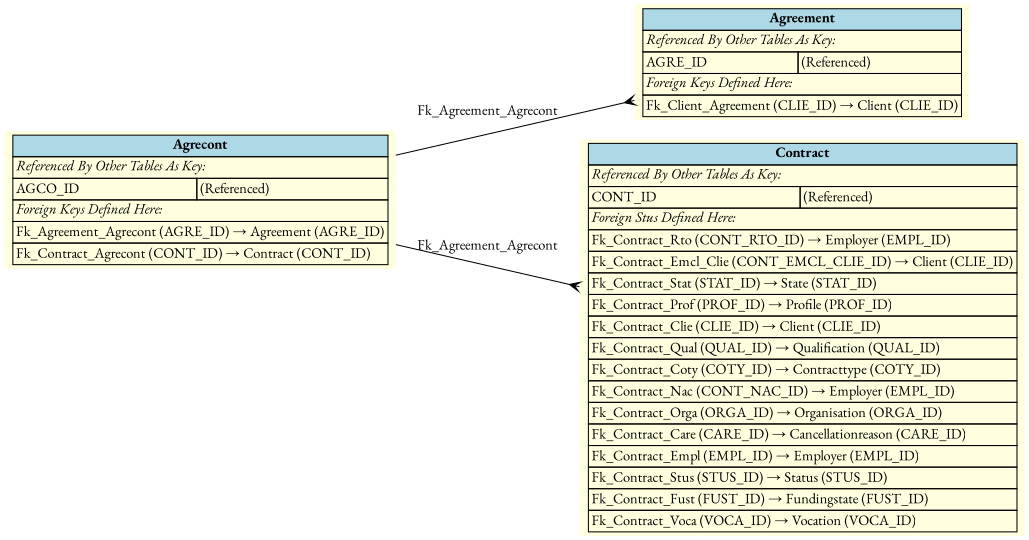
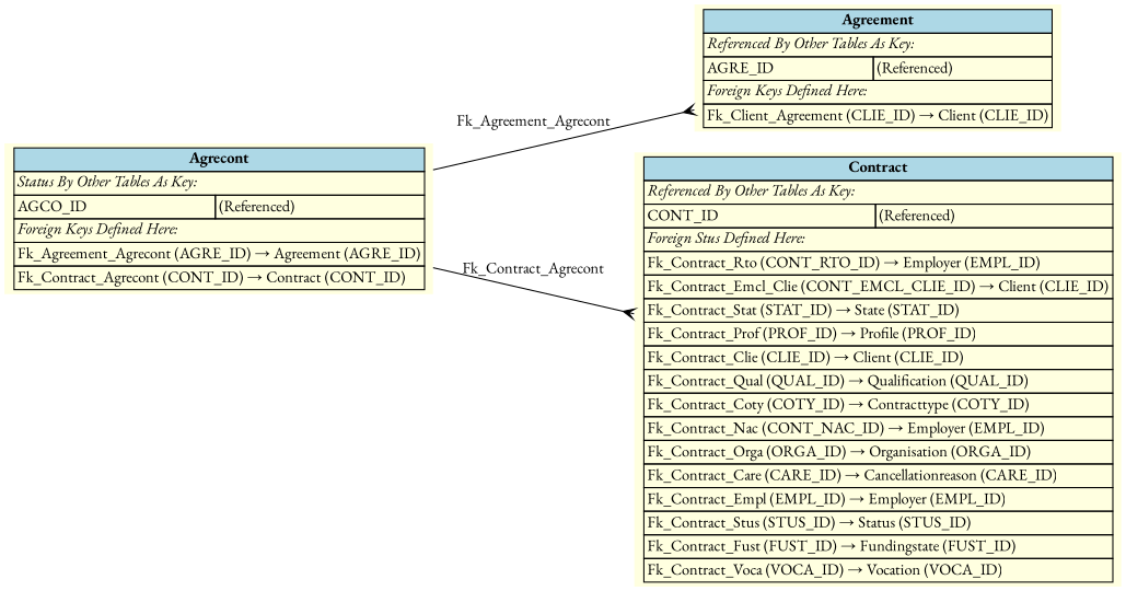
  digraph {
    fontname="EB Garamond"
    rankdir=LR
    node [fillcolor=lightyellow fontname="EB Garamond" shape=plaintext style=filled]
    edge [arrowhead=crow arrowtail=none dir=both fontname="EB Garamond" labelfontsize=10]
-   n1 [label=<     <TABLE BORDER="0" CELLBORDER="1" CELLSPACING="0" BGCOLOR="lightyellow">       <TR><TD COLSPAN="2" BGCOLOR="lightblue"><B>Agrecont</B></TD></TR>       <TR><TD COLSPAN="2" ALIGN="LEFT"><I>Referenced By Other Tables As Key:</I></TD></TR>       <TR><TD ALIGN="LEFT">AGCO_ID</TD><TD ALIGN="LEFT">(Referenced)</TD></TR>       <TR><TD COLSPAN="2" ALIGN="LEFT"><I>Foreign Keys Defined Here:</I></TD></TR>       <TR><TD ALIGN="LEFT" COLSPAN="2">Fk_Agreement_Agrecont (AGRE_ID) &rarr; Agreement (AGRE_ID)</TD></TR>       <TR><TD ALIGN="LEFT" COLSPAN="2">Fk_Contract_Agrecont (CONT_ID) &rarr; Contract (CONT_ID)</TD></TR>     </TABLE>     >]
+   n1 [label=<     <TABLE BORDER="0" CELLBORDER="1" CELLSPACING="0" BGCOLOR="lightyellow">       <TR><TD COLSPAN="2" BGCOLOR="lightblue"><B>Agrecont</B></TD></TR>       <TR><TD COLSPAN="2" ALIGN="LEFT"><I>Status By Other Tables As Key:</I></TD></TR>       <TR><TD ALIGN="LEFT">AGCO_ID</TD><TD ALIGN="LEFT">(Referenced)</TD></TR>       <TR><TD COLSPAN="2" ALIGN="LEFT"><I>Foreign Keys Defined Here:</I></TD></TR>       <TR><TD ALIGN="LEFT" COLSPAN="2">Fk_Agreement_Agrecont (AGRE_ID) &rarr; Agreement (AGRE_ID)</TD></TR>       <TR><TD ALIGN="LEFT" COLSPAN="2">Fk_Contract_Agrecont (CONT_ID) &rarr; Contract (CONT_ID)</TD></TR>     </TABLE>     >]
    n2 [label=<     <TABLE BORDER="0" CELLBORDER="1" CELLSPACING="0" BGCOLOR="lightyellow">       <TR><TD COLSPAN="2" BGCOLOR="lightblue"><B>Agreement</B></TD></TR>       <TR><TD COLSPAN="2" ALIGN="LEFT"><I>Referenced By Other Tables As Key:</I></TD></TR>       <TR><TD ALIGN="LEFT">AGRE_ID</TD><TD ALIGN="LEFT">(Referenced)</TD></TR>       <TR><TD COLSPAN="2" ALIGN="LEFT"><I>Foreign Keys Defined Here:</I></TD></TR>       <TR><TD ALIGN="LEFT" COLSPAN="2">Fk_Client_Agreement (CLIE_ID) &rarr; Client (CLIE_ID)</TD></TR>     </TABLE>     >]
    n3 [label=<     <TABLE BORDER="0" CELLBORDER="1" CELLSPACING="0" BGCOLOR="lightyellow">       <TR><TD COLSPAN="2" BGCOLOR="lightblue"><B>Contract</B></TD></TR>       <TR><TD COLSPAN="2" ALIGN="LEFT"><I>Referenced By Other Tables As Key:</I></TD></TR>       <TR><TD ALIGN="LEFT">CONT_ID</TD><TD ALIGN="LEFT">(Referenced)</TD></TR>       <TR><TD COLSPAN="2" ALIGN="LEFT"><I>Foreign Stus Defined Here:</I></TD></TR>       <TR><TD ALIGN="LEFT" COLSPAN="2">Fk_Contract_Rto (CONT_RTO_ID) &rarr; Employer (EMPL_ID)</TD></TR>       <TR><TD ALIGN="LEFT" COLSPAN="2">Fk_Contract_Emcl_Clie (CONT_EMCL_CLIE_ID) &rarr; Client (CLIE_ID)</TD></TR>       <TR><TD ALIGN="LEFT" COLSPAN="2">Fk_Contract_Stat (STAT_ID) &rarr; State (STAT_ID)</TD></TR>       <TR><TD ALIGN="LEFT" COLSPAN="2">Fk_Contract_Prof (PROF_ID) &rarr; Profile (PROF_ID)</TD></TR>       <TR><TD ALIGN="LEFT" COLSPAN="2">Fk_Contract_Clie (CLIE_ID) &rarr; Client (CLIE_ID)</TD></TR>       <TR><TD ALIGN="LEFT" COLSPAN="2">Fk_Contract_Qual (QUAL_ID) &rarr; Qualification (QUAL_ID)</TD></TR>       <TR><TD ALIGN="LEFT" COLSPAN="2">Fk_Contract_Coty (COTY_ID) &rarr; Contracttype (COTY_ID)</TD></TR>       <TR><TD ALIGN="LEFT" COLSPAN="2">Fk_Contract_Nac (CONT_NAC_ID) &rarr; Employer (EMPL_ID)</TD></TR>       <TR><TD ALIGN="LEFT" COLSPAN="2">Fk_Contract_Orga (ORGA_ID) &rarr; Organisation (ORGA_ID)</TD></TR>       <TR><TD ALIGN="LEFT" COLSPAN="2">Fk_Contract_Care (CARE_ID) &rarr; Cancellationreason (CARE_ID)</TD></TR>       <TR><TD ALIGN="LEFT" COLSPAN="2">Fk_Contract_Empl (EMPL_ID) &rarr; Employer (EMPL_ID)</TD></TR>       <TR><TD ALIGN="LEFT" COLSPAN="2">Fk_Contract_Stus (STUS_ID) &rarr; Status (STUS_ID)</TD></TR>       <TR><TD ALIGN="LEFT" COLSPAN="2">Fk_Contract_Fust (FUST_ID) &rarr; Fundingstate (FUST_ID)</TD></TR>       <TR><TD ALIGN="LEFT" COLSPAN="2">Fk_Contract_Voca (VOCA_ID) &rarr; Vocation (VOCA_ID)</TD></TR>     </TABLE>     >]
    n1 -> n2 [label=" Fk_Agreement_Agrecont "]
-   n1 -> n3 [label=" Fk_Agreement_Agrecont "]
+   n1 -> n3 [label=" Fk_Contract_Agrecont "]
  }
